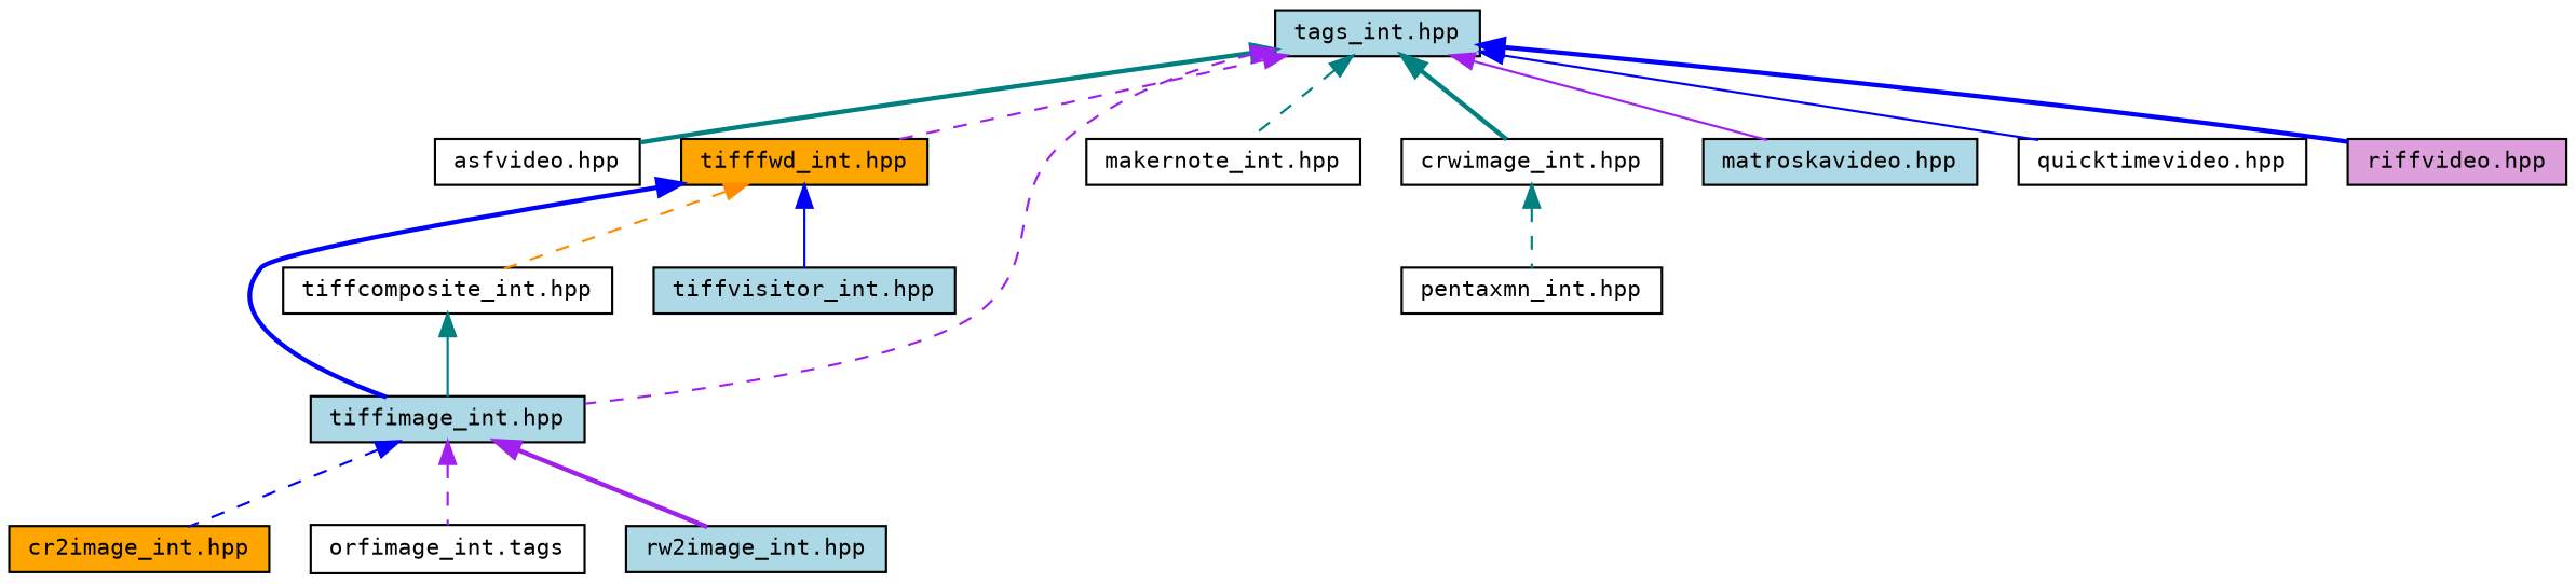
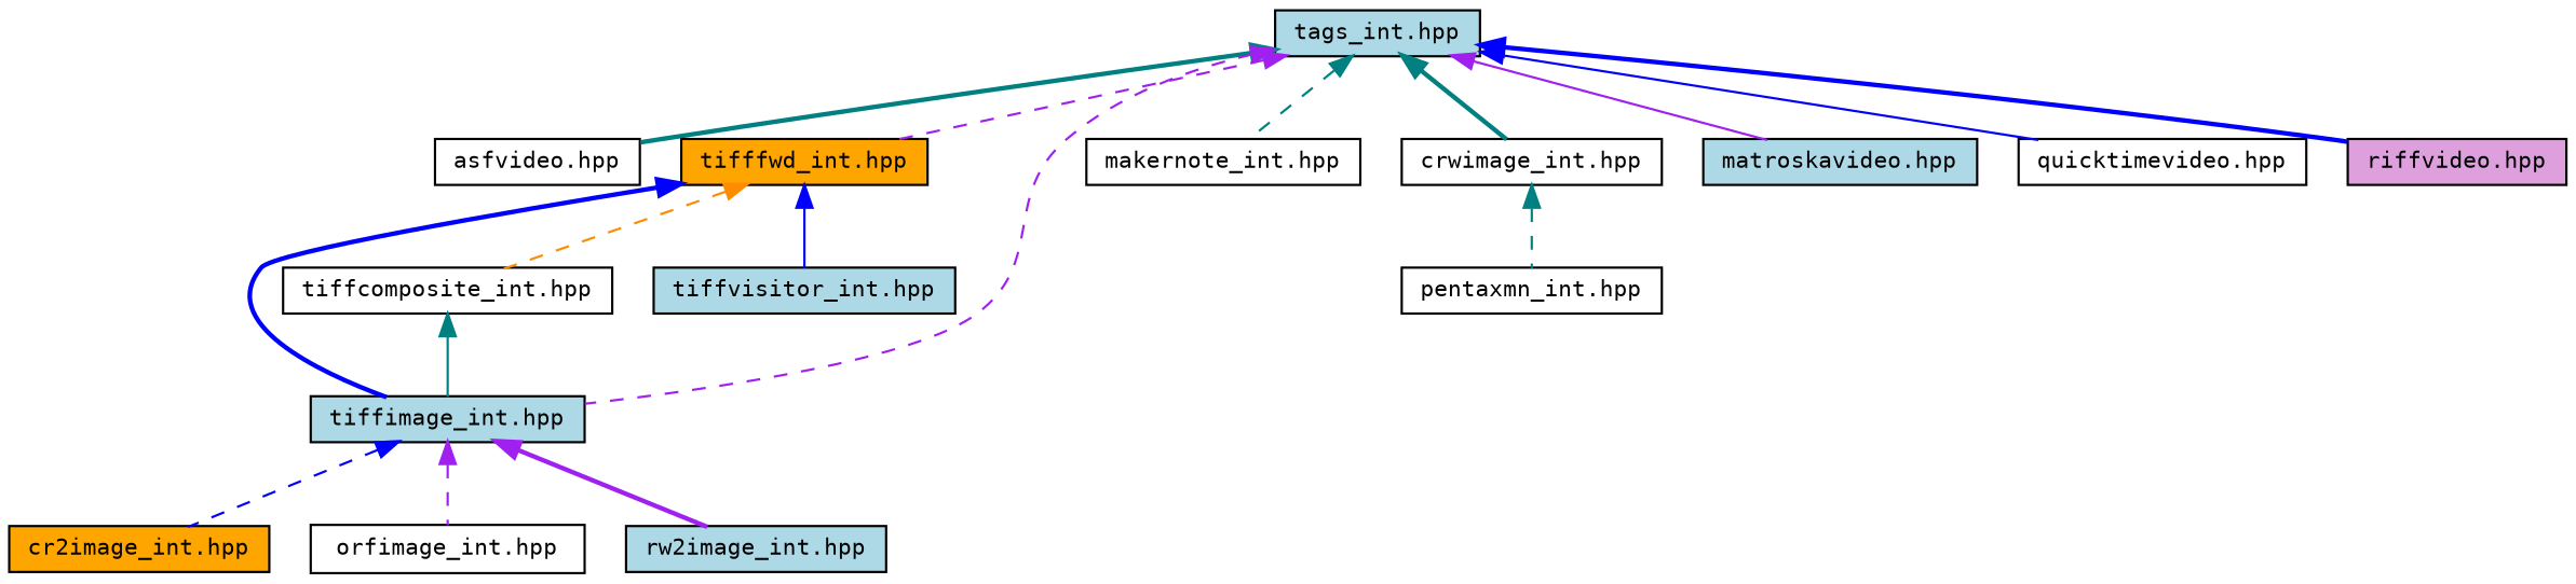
  digraph {
    fontname="DejaVu Sans Mono"
    node [color=black fillcolor=white fontname="DejaVu Sans Mono" fontsize=10 shape=record style=filled]
    edge [color=teal dir=back fontname="DejaVu Sans Mono" fontsize=10 labelfontname=FreeSans labelfontsize=10 style=dashed]
    n1 [fillcolor=lightblue fontcolor=black height=0.2 label="tags_int.hpp" width=0.4]
    n2 [height=0.2 label="asfvideo.hpp" width=0.4]
    n3 [fillcolor=orange height=0.2 label="tifffwd_int.hpp" width=0.4]
    n4 [fillcolor=lightblue height=0.2 label="tiffimage_int.hpp" width=0.4]
    n5 [height=0.2 label="makernote_int.hpp" width=0.4]
    n6 [height=0.2 label="crwimage_int.hpp" width=0.4]
    n7 [fillcolor=lightblue height=0.2 label="matroskavideo.hpp" width=0.4]
    n8 [height=0.2 label="quicktimevideo.hpp" width=0.4]
    n9 [fillcolor=plum height=0.2 label="riffvideo.hpp" width=0.4]
    n10 [height=0.2 label="tiffcomposite_int.hpp" width=0.4]
    n11 [fillcolor=lightblue height=0.2 label="tiffvisitor_int.hpp" width=0.4]
    n12 [fillcolor=orange height=0.2 label="cr2image_int.hpp" width=0.4]
-   n13 [height=0.2 label="orfimage_int.tags" width=0.4]
+   n13 [height=0.2 label="orfimage_int.hpp" width=0.4]
    n14 [fillcolor=lightblue height=0.2 label="rw2image_int.hpp" width=0.4]
    n15 [height=0.2 label="pentaxmn_int.hpp" width=0.4]
    n1 -> n2 [style=bold]
    n1 -> n3 [color=purple]
    n1 -> n4 [color=purple]
    n1 -> n5
    n1 -> n6 [style=bold]
    n1 -> n7 [color=purple style=solid]
    n1 -> n8 [color=blue style=solid]
    n1 -> n9 [color=blue style=bold]
    n3 -> n4 [color=blue style=bold]
    n3 -> n10 [color=darkorange]
    n3 -> n11 [color=blue style=solid]
    n4 -> n12 [color=blue]
    n4 -> n13 [color=purple]
    n4 -> n14 [color=purple style=bold]
    n6 -> n15
    n10 -> n4 [style=solid]
  }
